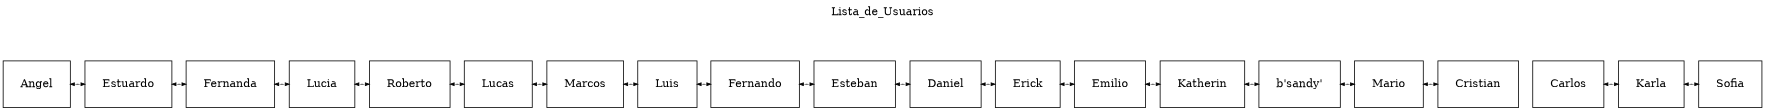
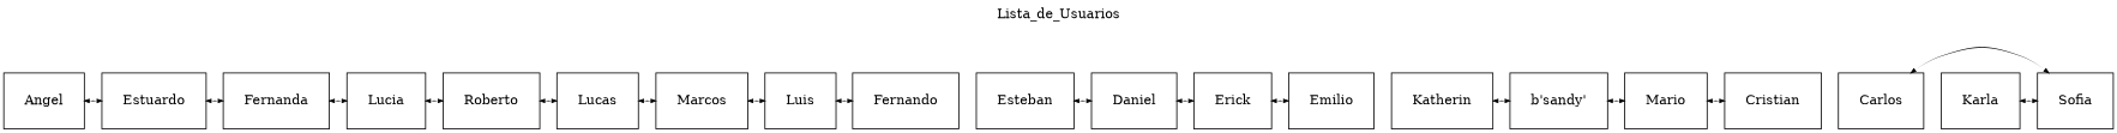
  digraph {
    label=Lista_de_Usuarios
    labelloc=t
    node [fontcolor=black margin=0.3 shape=box]
    edge [arrowsize=0.5 color=black dir=both penwidth=1 style=tapered]
    n1 [label="b'sandy'"]
    n2 [label=Mario]
    n3 [label=Cristian]
    n4 [label=Carlos]
    n5 [label=Karla]
    n6 [label=Sofia]
    n7 [label=Angel]
    n8 [label=Estuardo]
    n9 [label=Fernanda]
    n10 [label=Lucia]
    n11 [label=Roberto]
    n12 [label=Lucas]
    n13 [label=Marcos]
    n14 [label=Luis]
    n15 [label=Fernando]
    n16 [label=Esteban]
    n17 [label=Daniel]
    n18 [label=Erick]
    n19 [label=Emilio]
    n20 [label=Katherin]
    subgraph sub_1 {
      rank=same
      n1
      n2
      n3
      n4
      n5
      n6
      n7
      n8
      n9
      n10
      n11
      n12
      n13
      n14
      n15
      n16
      n17
      n18
      n19
      n20
    }
    n1 -> n2
    n2 -> n3
-   n4 -> n5
+   n4 -> n6
    n5 -> n6
    n7 -> n8
    n8 -> n9
    n9 -> n10
    n10 -> n11
    n11 -> n12
    n12 -> n13
    n13 -> n14
    n14 -> n15
-   n15 -> n16
    n16 -> n17
    n17 -> n18
    n18 -> n19
-   n19 -> n20
    n20 -> n1
  }
